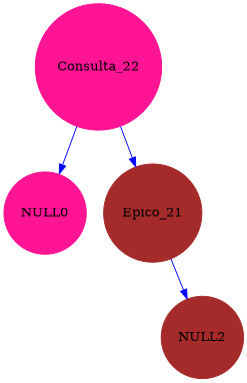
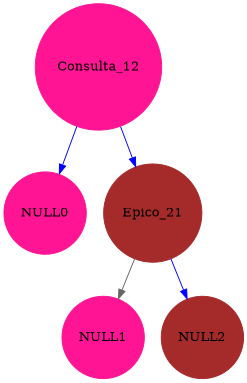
  digraph {
    node [color=deeppink shape=circle style=filled]
    edge [color=blue]
-   Consulta_12 [label=Consulta_22]
+   Consulta_12
    NULL0
    Epico_21 [color=brown]
+   NULL1
    NULL2 [color=brown]
    Consulta_12 -> NULL0
    Consulta_12 -> Epico_21
+   Epico_21 -> NULL1 [color=gray40]
    Epico_21 -> NULL2
  }
